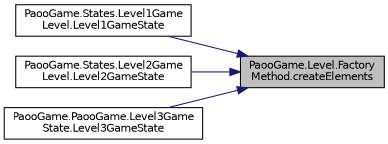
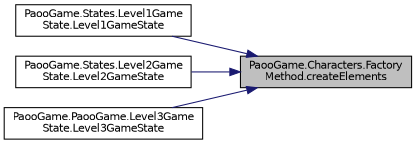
  digraph {
    rankdir=RL
    node [color=black fillcolor=white fontname=Helvetica fontsize=10 shape=record style=filled]
    edge [color=midnightblue dir=back fontname=Helvetica fontsize=10 labelfontname=Helvetica labelfontsize=10 style=solid]
-   n1 [fillcolor=grey75 fontcolor=black height=0.2 label="PaooGame.Level.Factory\lMethod.createElements" width=0.4]
-   n2 [height=0.2 label="PaooGame.States.Level1Game\lLevel.Level1GameState" width=0.4]
-   n3 [height=0.2 label="PaooGame.States.Level2Game\lLevel.Level2GameState" width=0.4]
+   n1 [fillcolor=grey75 fontcolor=black height=0.2 label="PaooGame.Characters.Factory\lMethod.createElements" width=0.4]
+   n2 [height=0.2 label="PaooGame.States.Level1Game\lState.Level1GameState" width=0.4]
+   n3 [height=0.2 label="PaooGame.States.Level2Game\lState.Level2GameState" width=0.4]
    n4 [height=0.2 label="PaooGame.PaooGame.Level3Game\lState.Level3GameState" width=0.4]
    n1 -> n2
    n1 -> n3
    n1 -> n4
  }
